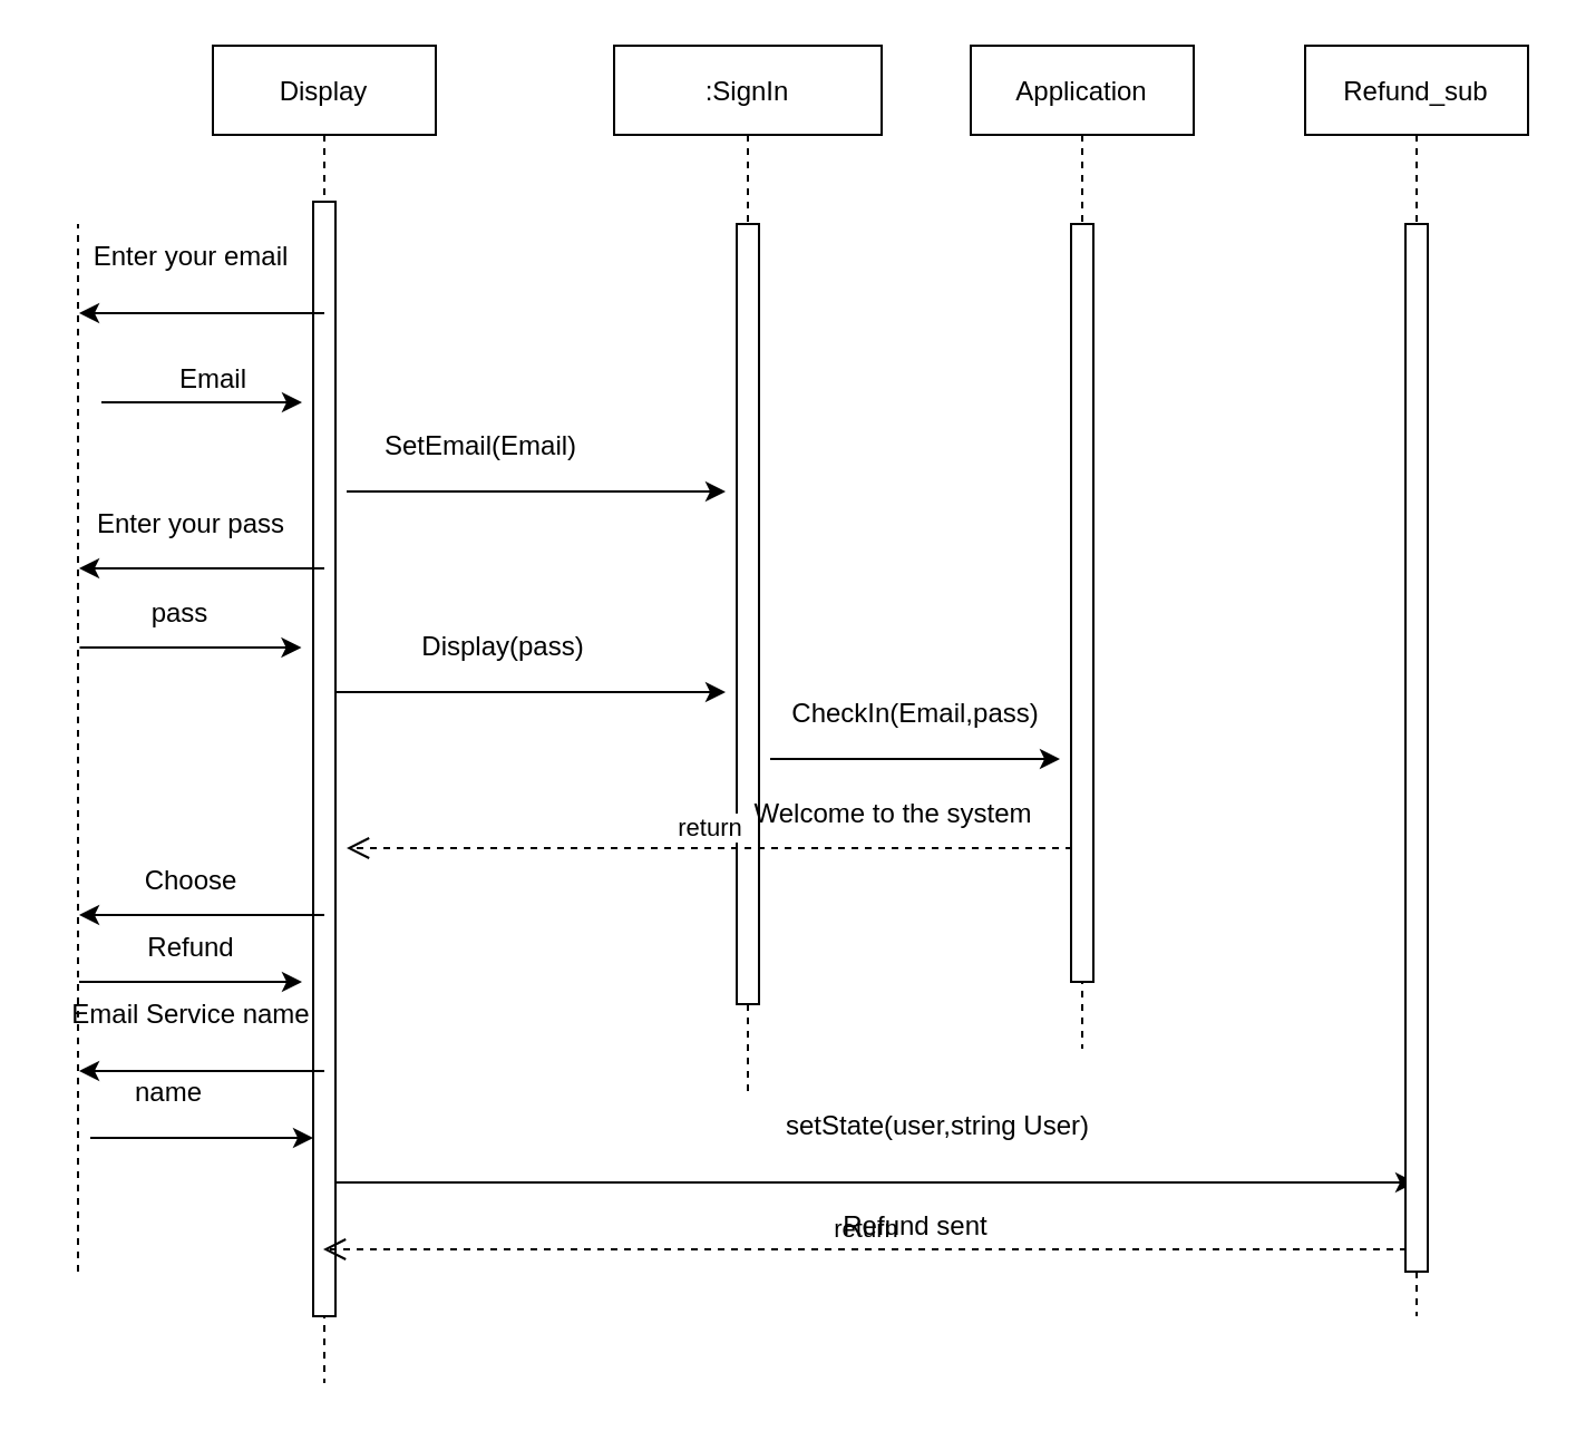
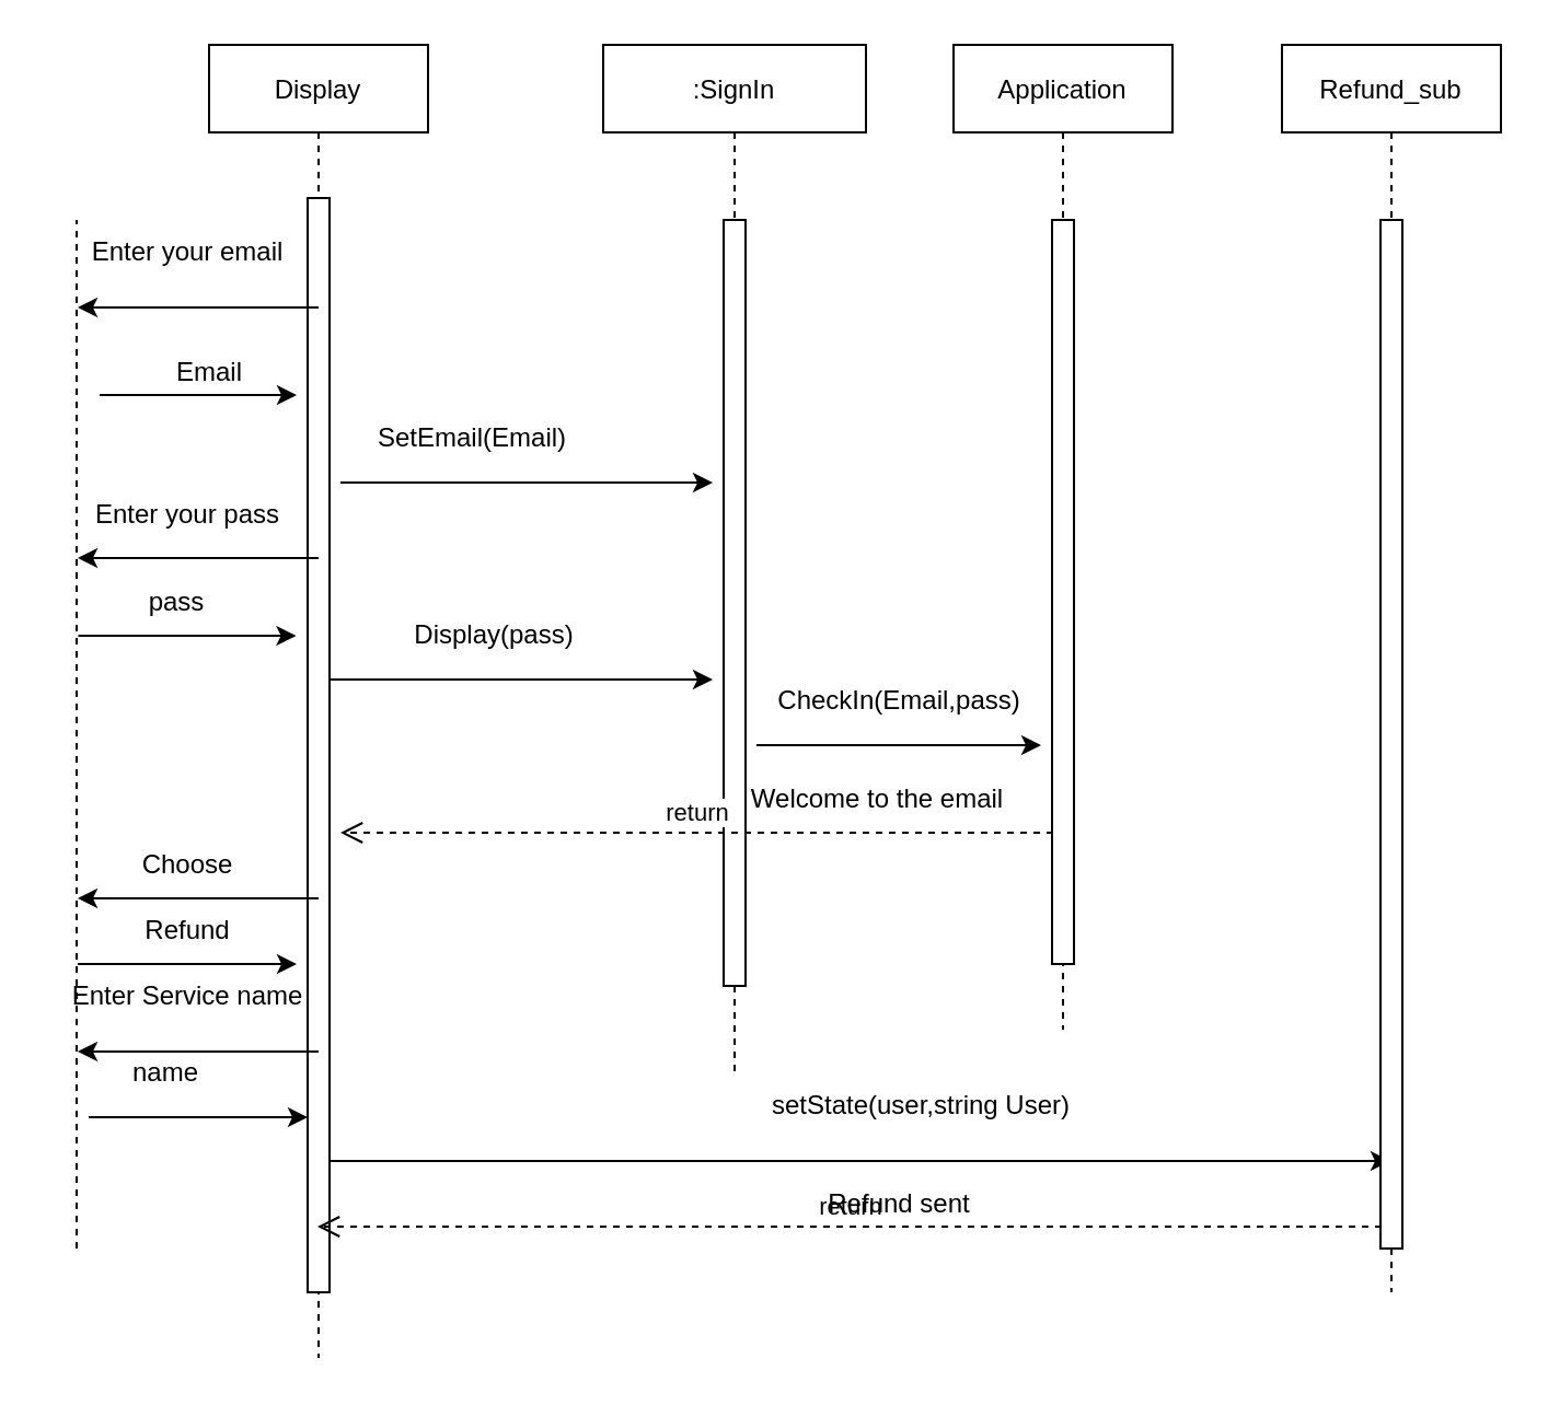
  <mxCell id="0" />
  <mxCell id="1" parent="0" />
  <mxCell id="2" value="Display" style="shape=umlLifeline;perimeter=lifelinePerimeter;container=1;collapsible=0;recursiveResize=0;rounded=0;shadow=0;strokeWidth=1;" parent="1" vertex="1"><mxGeometry x="95" y="20" width="100" height="600" as="geometry" /></mxCell>
  <mxCell id="3" value="" style="points=[];perimeter=orthogonalPerimeter;rounded=0;shadow=0;strokeWidth=1;" parent="2" vertex="1"><mxGeometry x="45" y="70" width="10" height="500" as="geometry" /></mxCell>
  <mxCell id="4" value="Enter your email" style="text;html=1;align=center;verticalAlign=middle;resizable=0;points=[];autosize=1;strokeColor=none;fillColor=none;" parent="2" vertex="1"><mxGeometry x="-65" y="80" width="110" height="30" as="geometry" /></mxCell>
  <mxCell id="5" value="" style="endArrow=classic;html=1;rounded=0;" parent="2" edge="1"><mxGeometry width="50" height="50" relative="1" as="geometry"><mxPoint x="-59.75" y="270" as="sourcePoint" /><mxPoint x="39.75" y="270" as="targetPoint" /><Array as="points"><mxPoint x="-9.75" y="270" /></Array></mxGeometry></mxCell>
  <mxCell id="6" value="Enter your pass" style="text;html=1;align=center;verticalAlign=middle;resizable=0;points=[];autosize=1;strokeColor=none;fillColor=none;" parent="2" vertex="1"><mxGeometry x="-65" y="200" width="110" height="30" as="geometry" /></mxCell>
  <mxCell id="7" value="Choose" style="text;html=1;align=center;verticalAlign=middle;resizable=0;points=[];autosize=1;strokeColor=none;fillColor=none;" parent="2" vertex="1"><mxGeometry x="-40" y="360" width="60" height="30" as="geometry" /></mxCell>
  <mxCell id="8" value="Refund" style="text;html=1;align=center;verticalAlign=middle;resizable=0;points=[];autosize=1;strokeColor=none;fillColor=none;" parent="2" vertex="1"><mxGeometry x="-40" y="390" width="60" height="30" as="geometry" /></mxCell>
- <mxCell id="9" value="Email Service name" style="text;html=1;align=center;verticalAlign=middle;resizable=0;points=[];autosize=1;strokeColor=none;fillColor=none;" parent="2" vertex="1"><mxGeometry x="-75" y="420" width="130" height="30" as="geometry" /></mxCell>
+ <mxCell id="9" value="Enter Service name" style="text;html=1;align=center;verticalAlign=middle;resizable=0;points=[];autosize=1;strokeColor=none;fillColor=none;" parent="2" vertex="1"><mxGeometry x="-75" y="420" width="130" height="30" as="geometry" /></mxCell>
  <mxCell id="10" value="" style="endArrow=classic;html=1;rounded=0;" parent="2" edge="1"><mxGeometry width="50" height="50" relative="1" as="geometry"><mxPoint x="-55" y="490" as="sourcePoint" /><mxPoint x="45" y="490" as="targetPoint" /><Array as="points"><mxPoint x="-5" y="490" /></Array></mxGeometry></mxCell>
  <mxCell id="11" value="" style="endArrow=classic;html=1;rounded=0;" parent="2" target="18" edge="1"><mxGeometry width="50" height="50" relative="1" as="geometry"><mxPoint x="55" y="510" as="sourcePoint" /><mxPoint x="155" y="510" as="targetPoint" /><Array as="points"><mxPoint x="105" y="510" /></Array></mxGeometry></mxCell>
  <mxCell id="12" value=":SignIn" style="shape=umlLifeline;perimeter=lifelinePerimeter;container=1;collapsible=0;recursiveResize=0;rounded=0;shadow=0;strokeWidth=1;" parent="1" vertex="1"><mxGeometry x="275" y="20" width="120" height="470" as="geometry" /></mxCell>
  <mxCell id="13" value="" style="points=[];perimeter=orthogonalPerimeter;rounded=0;shadow=0;strokeWidth=1;" parent="12" vertex="1"><mxGeometry x="55" y="80" width="10" height="350" as="geometry" /></mxCell>
  <mxCell id="14" value="" style="endArrow=classic;html=1;rounded=0;" parent="12" edge="1"><mxGeometry width="50" height="50" relative="1" as="geometry"><mxPoint x="-125" y="290" as="sourcePoint" /><mxPoint x="50" y="290" as="targetPoint" /><Array as="points" /></mxGeometry></mxCell>
  <mxCell id="15" value="Application" style="shape=umlLifeline;perimeter=lifelinePerimeter;container=1;collapsible=0;recursiveResize=0;rounded=0;shadow=0;strokeWidth=1;" parent="1" vertex="1"><mxGeometry x="435" y="20" width="100" height="450" as="geometry" /></mxCell>
  <mxCell id="16" value="" style="points=[];perimeter=orthogonalPerimeter;rounded=0;shadow=0;strokeWidth=1;" parent="15" vertex="1"><mxGeometry x="45" y="80" width="10" height="340" as="geometry" /></mxCell>
  <mxCell id="17" value="" style="endArrow=none;dashed=1;html=1;rounded=0;" parent="1" edge="1"><mxGeometry width="50" height="50" relative="1" as="geometry"><mxPoint x="34.5" y="570" as="sourcePoint" /><mxPoint x="34.5" y="100" as="targetPoint" /></mxGeometry></mxCell>
  <mxCell id="18" value="Refund_sub" style="shape=umlLifeline;perimeter=lifelinePerimeter;container=1;collapsible=0;recursiveResize=0;rounded=0;shadow=0;strokeWidth=1;" parent="1" vertex="1"><mxGeometry x="585" y="20" width="100" height="570" as="geometry" /></mxCell>
  <mxCell id="19" value="" style="points=[];perimeter=orthogonalPerimeter;rounded=0;shadow=0;strokeWidth=1;" parent="18" vertex="1"><mxGeometry x="45" y="80" width="10" height="470" as="geometry" /></mxCell>
  <mxCell id="20" value="" style="endArrow=classic;html=1;rounded=0;" parent="1" edge="1"><mxGeometry width="50" height="50" relative="1" as="geometry"><mxPoint x="145" y="140" as="sourcePoint" /><mxPoint x="35" y="140" as="targetPoint" /><Array as="points"><mxPoint x="95" y="140" /></Array></mxGeometry></mxCell>
  <mxCell id="21" value="" style="endArrow=classic;html=1;rounded=0;" parent="1" edge="1"><mxGeometry width="50" height="50" relative="1" as="geometry"><mxPoint x="45" y="180" as="sourcePoint" /><mxPoint x="135" y="180" as="targetPoint" /><Array as="points"><mxPoint x="95" y="180" /></Array></mxGeometry></mxCell>
  <mxCell id="22" value="Email" style="text;html=1;align=center;verticalAlign=middle;resizable=0;points=[];autosize=1;strokeColor=none;fillColor=none;" parent="1" vertex="1"><mxGeometry x="70" y="155" width="50" height="30" as="geometry" /></mxCell>
  <mxCell id="23" value="" style="endArrow=classic;html=1;rounded=0;" parent="1" edge="1"><mxGeometry width="50" height="50" relative="1" as="geometry"><mxPoint x="145" y="254.5" as="sourcePoint" /><mxPoint x="35" y="254.5" as="targetPoint" /><Array as="points" /></mxGeometry></mxCell>
  <mxCell id="24" value="pass" style="text;html=1;align=center;verticalAlign=middle;resizable=0;points=[];autosize=1;strokeColor=none;fillColor=none;" parent="1" vertex="1"><mxGeometry x="55" y="260" width="50" height="30" as="geometry" /></mxCell>
  <mxCell id="25" value="" style="endArrow=classic;html=1;rounded=0;" parent="1" edge="1"><mxGeometry width="50" height="50" relative="1" as="geometry"><mxPoint x="155" y="220" as="sourcePoint" /><mxPoint x="325" y="220" as="targetPoint" /><Array as="points" /></mxGeometry></mxCell>
  <mxCell id="26" value="SetEmail(Email)" style="text;html=1;align=center;verticalAlign=middle;resizable=0;points=[];autosize=1;strokeColor=none;fillColor=none;" parent="1" vertex="1"><mxGeometry x="160" y="185" width="110" height="30" as="geometry" /></mxCell>
  <mxCell id="27" value="Display(pass)" style="text;html=1;align=center;verticalAlign=middle;resizable=0;points=[];autosize=1;strokeColor=none;fillColor=none;" parent="1" vertex="1"><mxGeometry x="160" y="275" width="130" height="30" as="geometry" /></mxCell>
  <mxCell id="28" value="" style="endArrow=classic;html=1;rounded=0;" parent="1" edge="1"><mxGeometry width="50" height="50" relative="1" as="geometry"><mxPoint x="345" y="340" as="sourcePoint" /><mxPoint x="475" y="340" as="targetPoint" /><Array as="points" /></mxGeometry></mxCell>
  <mxCell id="29" value="CheckIn(Email,pass)" style="text;html=1;align=center;verticalAlign=middle;resizable=0;points=[];autosize=1;strokeColor=none;fillColor=none;" parent="1" vertex="1"><mxGeometry x="345" y="305" width="130" height="30" as="geometry" /></mxCell>
  <mxCell id="30" value="return" style="html=1;verticalAlign=bottom;endArrow=open;dashed=1;endSize=8;rounded=0;" parent="1" edge="1"><mxGeometry relative="1" as="geometry"><mxPoint x="480.5" y="380" as="sourcePoint" /><mxPoint x="155" y="380" as="targetPoint" /><Array as="points" /></mxGeometry></mxCell>
- <mxCell id="31" value="Welcome to the system" style="text;html=1;align=center;verticalAlign=middle;resizable=0;points=[];autosize=1;strokeColor=none;fillColor=none;" parent="1" vertex="1"><mxGeometry x="325" y="350" width="150" height="30" as="geometry" /></mxCell>
+ <mxCell id="31" value="Welcome to the email" style="text;html=1;align=center;verticalAlign=middle;resizable=0;points=[];autosize=1;strokeColor=none;fillColor=none;" parent="1" vertex="1"><mxGeometry x="325" y="350" width="150" height="30" as="geometry" /></mxCell>
  <mxCell id="32" value="" style="endArrow=classic;html=1;rounded=0;" parent="1" edge="1"><mxGeometry width="50" height="50" relative="1" as="geometry"><mxPoint x="145" y="410" as="sourcePoint" /><mxPoint x="35" y="410" as="targetPoint" /><Array as="points"><mxPoint x="95" y="410" /></Array></mxGeometry></mxCell>
  <mxCell id="33" value="" style="endArrow=classic;html=1;rounded=0;" parent="1" edge="1"><mxGeometry width="50" height="50" relative="1" as="geometry"><mxPoint x="35" y="440" as="sourcePoint" /><mxPoint x="135" y="440" as="targetPoint" /><Array as="points"><mxPoint x="85" y="440" /></Array></mxGeometry></mxCell>
  <mxCell id="34" value="" style="endArrow=classic;html=1;rounded=0;" parent="1" edge="1"><mxGeometry width="50" height="50" relative="1" as="geometry"><mxPoint x="145" y="480" as="sourcePoint" /><mxPoint x="35" y="480" as="targetPoint" /><Array as="points"><mxPoint x="95" y="480" /></Array></mxGeometry></mxCell>
  <mxCell id="35" value="name" style="text;html=1;align=center;verticalAlign=middle;resizable=0;points=[];autosize=1;strokeColor=none;fillColor=none;" parent="1" vertex="1"><mxGeometry x="50" y="475" width="50" height="30" as="geometry" /></mxCell>
  <mxCell id="36" value="setState(user,string User)" style="text;html=1;align=center;verticalAlign=middle;resizable=0;points=[];autosize=1;strokeColor=none;fillColor=none;" parent="1" vertex="1"><mxGeometry x="335" y="490" width="170" height="30" as="geometry" /></mxCell>
  <mxCell id="37" value="return" style="html=1;verticalAlign=bottom;endArrow=open;dashed=1;endSize=8;rounded=0;" parent="1" target="2" edge="1"><mxGeometry relative="1" as="geometry"><mxPoint x="630.5" y="560" as="sourcePoint" /><mxPoint x="305" y="560" as="targetPoint" /><Array as="points" /></mxGeometry></mxCell>
  <mxCell id="38" value="Refund sent" style="text;html=1;align=center;verticalAlign=middle;resizable=0;points=[];autosize=1;strokeColor=none;fillColor=none;" parent="1" vertex="1"><mxGeometry x="365" y="535" width="90" height="30" as="geometry" /></mxCell>
